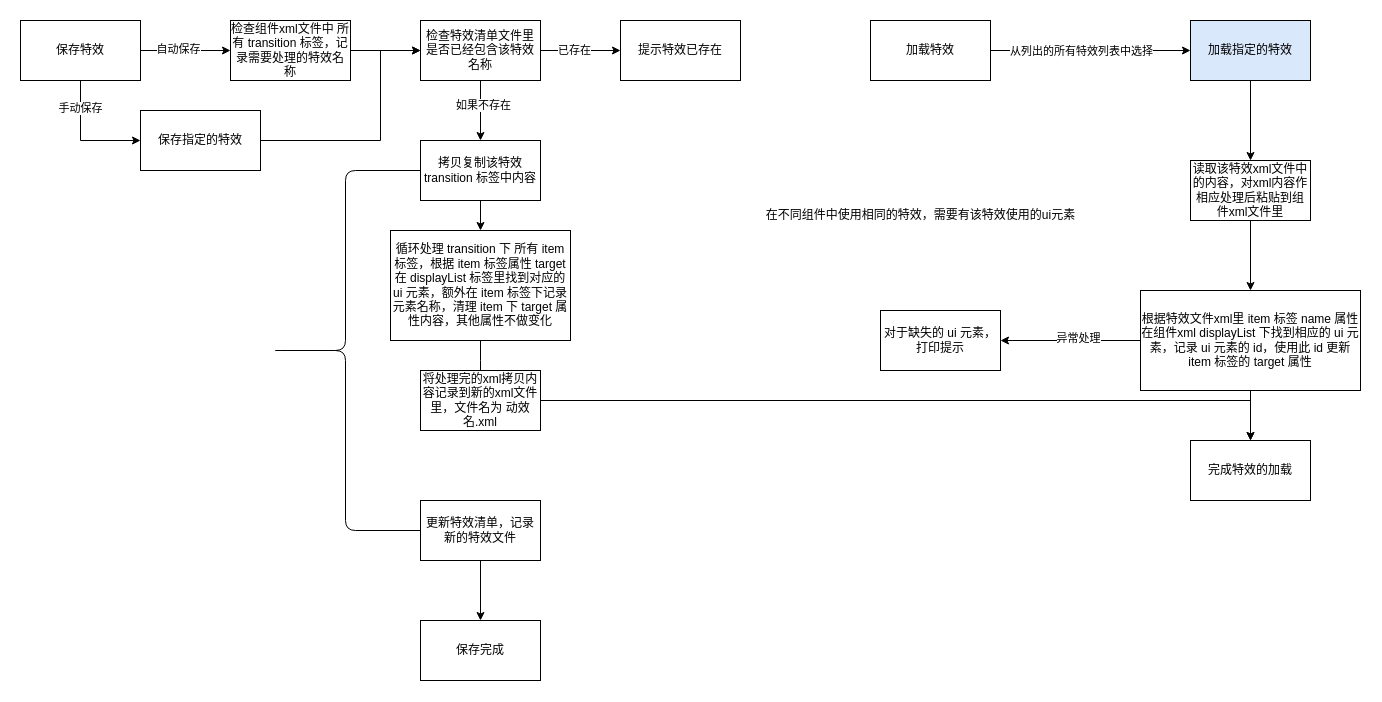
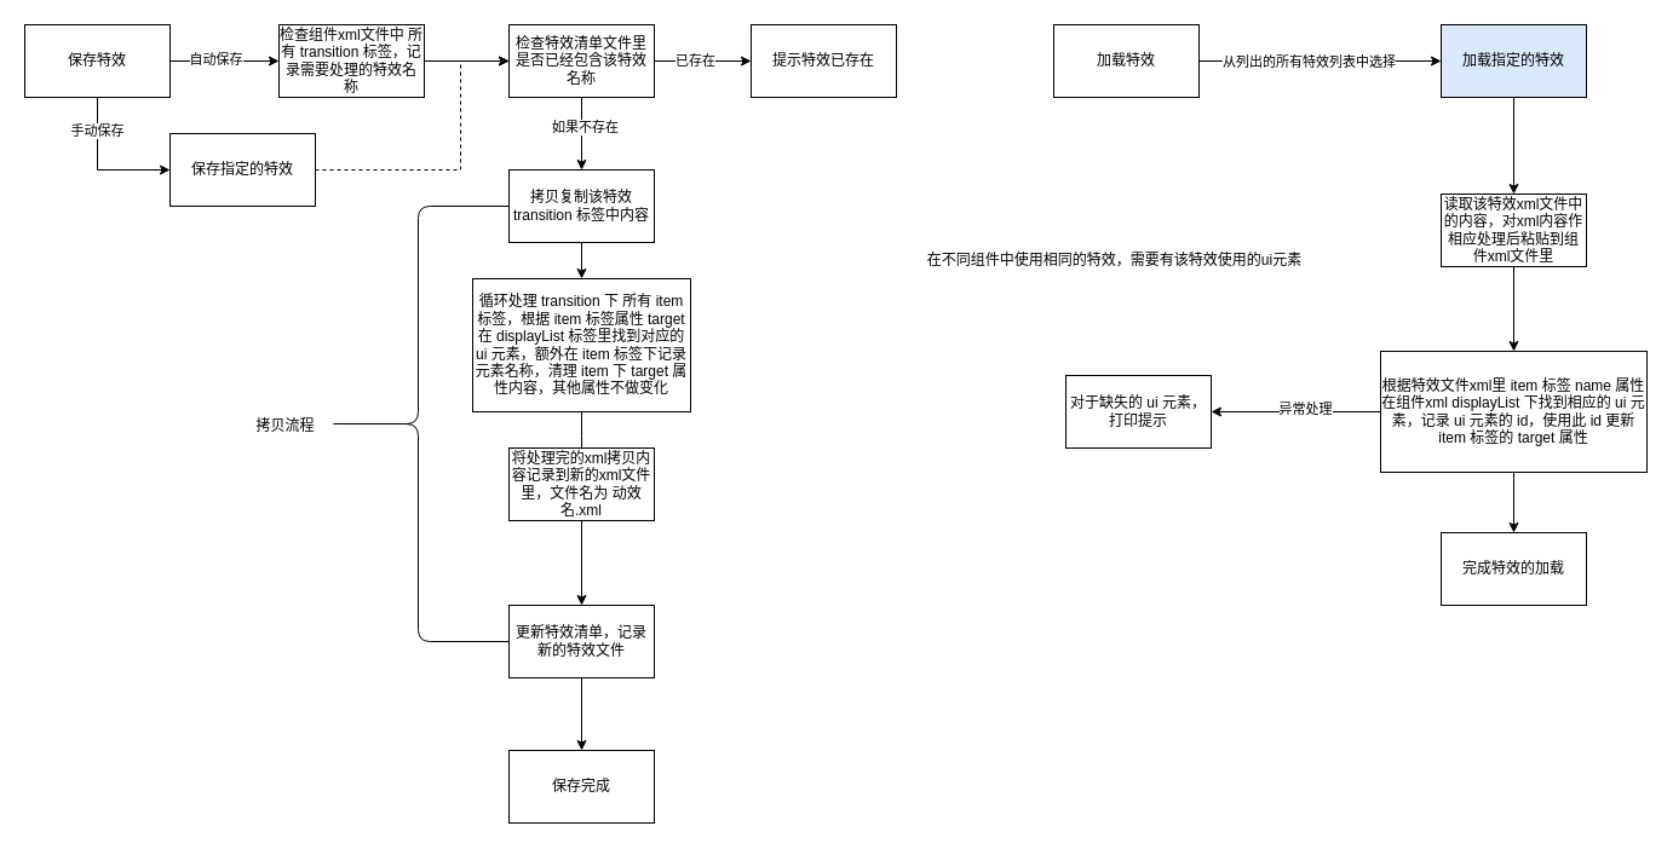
  <mxCell id="0" />
  <mxCell id="1" parent="0" />
  <mxCell id="2" style="edgeStyle=orthogonalEdgeStyle;rounded=0;orthogonalLoop=1;jettySize=auto;html=1;" edge="1" parent="1" source="6" target="13"><mxGeometry relative="1" as="geometry" /></mxCell>
  <mxCell id="3" value="自动保存" style="edgeLabel;html=1;align=center;verticalAlign=middle;resizable=0;points=[];" vertex="1" connectable="0" parent="2"><mxGeometry x="-0.178" y="2" relative="1" as="geometry"><mxPoint as="offset" /></mxGeometry></mxCell>
  <mxCell id="4" value="" style="edgeStyle=orthogonalEdgeStyle;rounded=0;orthogonalLoop=1;jettySize=auto;html=1;" edge="1" parent="1" source="6" target="27"><mxGeometry relative="1" as="geometry"><Array as="points"><mxPoint x="80" y="140" /></Array></mxGeometry></mxCell>
  <mxCell id="5" value="手动保存" style="edgeLabel;html=1;align=center;verticalAlign=middle;resizable=0;points=[];" vertex="1" connectable="0" parent="4"><mxGeometry x="-0.544" y="-1" relative="1" as="geometry"><mxPoint as="offset" /></mxGeometry></mxCell>
  <mxCell id="6" value="保存特效" style="rounded=0;whiteSpace=wrap;html=1;" vertex="1" parent="1"><mxGeometry x="20" y="20" width="120" height="60" as="geometry" /></mxCell>
  <mxCell id="7" style="edgeStyle=orthogonalEdgeStyle;rounded=0;orthogonalLoop=1;jettySize=auto;html=1;" edge="1" parent="1" source="11" target="15"><mxGeometry relative="1" as="geometry"><mxPoint x="480" y="160" as="targetPoint" /></mxGeometry></mxCell>
  <mxCell id="8" value="如果不存在" style="edgeLabel;html=1;align=center;verticalAlign=middle;resizable=0;points=[];" vertex="1" connectable="0" parent="7"><mxGeometry x="-0.209" y="2" relative="1" as="geometry"><mxPoint as="offset" /></mxGeometry></mxCell>
  <mxCell id="9" value="" style="edgeStyle=orthogonalEdgeStyle;rounded=0;orthogonalLoop=1;jettySize=auto;html=1;" edge="1" parent="1" source="11" target="28"><mxGeometry relative="1" as="geometry" /></mxCell>
  <mxCell id="10" value="已存在" style="edgeLabel;html=1;align=center;verticalAlign=middle;resizable=0;points=[];" vertex="1" connectable="0" parent="9"><mxGeometry x="-0.182" y="1" relative="1" as="geometry"><mxPoint as="offset" /></mxGeometry></mxCell>
  <mxCell id="11" value="检查特效清单文件里是否已经包含该特效名称" style="rounded=0;whiteSpace=wrap;html=1;" vertex="1" parent="1"><mxGeometry x="420" y="20" width="120" height="60" as="geometry" /></mxCell>
  <mxCell id="12" style="edgeStyle=orthogonalEdgeStyle;rounded=0;orthogonalLoop=1;jettySize=auto;html=1;" edge="1" parent="1" source="13" target="11"><mxGeometry relative="1" as="geometry" /></mxCell>
  <mxCell id="13" value="检查组件xml文件中 所有 transition 标签，记录需要处理的特效名称" style="whiteSpace=wrap;html=1;" vertex="1" parent="1"><mxGeometry x="230" y="20" width="120" height="60" as="geometry" /></mxCell>
  <mxCell id="14" value="" style="edgeStyle=orthogonalEdgeStyle;rounded=0;orthogonalLoop=1;jettySize=auto;html=1;" edge="1" parent="1" source="15" target="17"><mxGeometry relative="1" as="geometry" /></mxCell>
  <mxCell id="15" value="拷贝复制该特效 transition 标签中内容" style="rounded=0;whiteSpace=wrap;html=1;" vertex="1" parent="1"><mxGeometry x="420" y="140" width="120" height="60" as="geometry" /></mxCell>
  <mxCell id="16" value="" style="edgeStyle=orthogonalEdgeStyle;rounded=0;orthogonalLoop=1;jettySize=auto;html=1;" edge="1" parent="1" source="17"><mxGeometry relative="1" as="geometry"><mxPoint x="480" y="380" as="targetPoint" /></mxGeometry></mxCell>
  <mxCell id="17" value="循环处理 transition 下 所有 item 标签，根据 item 标签属性 target 在 displayList 标签里找到对应的 ui 元素，额外在 item 标签下记录元素名称，清理 item 下 target 属性内容，其他属性不做变化" style="rounded=0;whiteSpace=wrap;html=1;" vertex="1" parent="1"><mxGeometry x="390" y="230" width="180" height="110" as="geometry" /></mxCell>
- <mxCell id="18" value="" style="edgeStyle=orthogonalEdgeStyle;rounded=0;orthogonalLoop=1;jettySize=auto;html=1;" edge="1" parent="1" source="19" target="40"><mxGeometry relative="1" as="geometry" /></mxCell>
+ <mxCell id="18" value="" style="edgeStyle=orthogonalEdgeStyle;rounded=0;orthogonalLoop=1;jettySize=auto;html=1;" edge="1" parent="1" source="19" target="24"><mxGeometry relative="1" as="geometry" /></mxCell>
  <mxCell id="19" value="将处理完的xml拷贝内容记录到新的xml文件里，文件名为 动效名.xml" style="whiteSpace=wrap;html=1;" vertex="1" parent="1"><mxGeometry x="420" y="370" width="120" height="60" as="geometry" /></mxCell>
  <mxCell id="20" value="" style="group" vertex="1" connectable="0" parent="1"><mxGeometry x="200" y="170" width="220" height="360" as="geometry" /></mxCell>
+ <mxCell id="21" value="拷贝流程" style="text;html=1;align=center;verticalAlign=middle;resizable=0;points=[];autosize=1;strokeColor=none;fillColor=none;" vertex="1" parent="20"><mxGeometry y="167.143" width="70" height="30" as="geometry" /></mxCell>
  <mxCell id="22" value="" style="shape=curlyBracket;whiteSpace=wrap;html=1;rounded=1;labelPosition=left;verticalLabelPosition=middle;align=right;verticalAlign=middle;" vertex="1" parent="20"><mxGeometry x="70" width="150" height="360" as="geometry" /></mxCell>
  <mxCell id="23" value="" style="edgeStyle=orthogonalEdgeStyle;rounded=0;orthogonalLoop=1;jettySize=auto;html=1;" edge="1" parent="1" source="24" target="25"><mxGeometry relative="1" as="geometry" /></mxCell>
  <mxCell id="24" value="更新特效清单，记录新的特效文件" style="whiteSpace=wrap;html=1;" vertex="1" parent="1"><mxGeometry x="420" y="500" width="120" height="60" as="geometry" /></mxCell>
  <mxCell id="25" value="保存完成" style="whiteSpace=wrap;html=1;" vertex="1" parent="1"><mxGeometry x="420" y="620" width="120" height="60" as="geometry" /></mxCell>
- <mxCell id="26" style="edgeStyle=orthogonalEdgeStyle;rounded=0;orthogonalLoop=1;jettySize=auto;html=1;entryX=0;entryY=0.5;entryDx=0;entryDy=0;" edge="1" parent="1" source="27" target="11"><mxGeometry relative="1" as="geometry"><Array as="points"><mxPoint x="380" y="140" /><mxPoint x="380" y="50" /></Array></mxGeometry></mxCell>
+ <mxCell id="26" style="edgeStyle=orthogonalEdgeStyle;rounded=0;orthogonalLoop=1;jettySize=auto;html=1;entryX=0;entryY=0.5;entryDx=0;entryDy=0;dashed=1;" edge="1" parent="1" source="27" target="11"><mxGeometry relative="1" as="geometry"><Array as="points"><mxPoint x="380" y="140" /><mxPoint x="380" y="50" /></Array></mxGeometry></mxCell>
  <mxCell id="27" value="保存指定的特效" style="rounded=0;whiteSpace=wrap;html=1;" vertex="1" parent="1"><mxGeometry x="140" y="110" width="120" height="60" as="geometry" /></mxCell>
  <mxCell id="28" value="提示特效已存在" style="rounded=0;whiteSpace=wrap;html=1;" vertex="1" parent="1"><mxGeometry x="620" y="20" width="120" height="60" as="geometry" /></mxCell>
  <mxCell id="29" value="" style="edgeStyle=orthogonalEdgeStyle;rounded=0;orthogonalLoop=1;jettySize=auto;html=1;" edge="1" parent="1" source="31" target="32"><mxGeometry relative="1" as="geometry" /></mxCell>
  <mxCell id="30" value="从列出的所有特效列表中选择" style="edgeLabel;html=1;align=center;verticalAlign=middle;resizable=0;points=[];" vertex="1" connectable="0" parent="29"><mxGeometry x="-0.231" y="1" relative="1" as="geometry"><mxPoint x="13" y="1" as="offset" /></mxGeometry></mxCell>
  <mxCell id="31" value="加载特效" style="whiteSpace=wrap;html=1;" vertex="1" parent="1"><mxGeometry x="870" y="20" width="120" height="60" as="geometry" /></mxCell>
  <mxCell id="32" value="加载指定的特效" style="whiteSpace=wrap;html=1;fillColor=#dae8fc;" vertex="1" parent="1"><mxGeometry x="1190" y="20" width="120" height="60" as="geometry" /></mxCell>
  <mxCell id="33" value="" style="edgeStyle=orthogonalEdgeStyle;rounded=0;orthogonalLoop=1;jettySize=auto;html=1;" edge="1" parent="1" source="32" target="35"><mxGeometry relative="1" as="geometry"><mxPoint x="1250" y="200" as="sourcePoint" /></mxGeometry></mxCell>
  <mxCell id="34" value="" style="edgeStyle=orthogonalEdgeStyle;rounded=0;orthogonalLoop=1;jettySize=auto;html=1;" edge="1" parent="1" source="35" target="39"><mxGeometry relative="1" as="geometry" /></mxCell>
  <mxCell id="35" value="读取该特效xml文件中的内容，对xml内容作相应处理后粘贴到组件xml文件里" style="whiteSpace=wrap;html=1;" vertex="1" parent="1"><mxGeometry x="1190" y="160" width="120" height="60" as="geometry" /></mxCell>
  <mxCell id="36" style="edgeStyle=orthogonalEdgeStyle;rounded=0;orthogonalLoop=1;jettySize=auto;html=1;" edge="1" parent="1" source="39" target="40"><mxGeometry relative="1" as="geometry" /></mxCell>
  <mxCell id="37" style="edgeStyle=orthogonalEdgeStyle;rounded=0;orthogonalLoop=1;jettySize=auto;html=1;" edge="1" parent="1" source="39" target="41"><mxGeometry relative="1" as="geometry" /></mxCell>
  <mxCell id="38" value="异常处理" style="edgeLabel;html=1;align=center;verticalAlign=middle;resizable=0;points=[];" vertex="1" connectable="0" parent="37"><mxGeometry x="-0.311" y="2" relative="1" as="geometry"><mxPoint x="-15" y="-5" as="offset" /></mxGeometry></mxCell>
  <mxCell id="39" value="根据特效文件xml里 item 标签 name 属性在组件xml displayList 下找到相应的 ui 元素，记录 ui 元素的 id，使用此 id 更新 item 标签的 target 属性" style="whiteSpace=wrap;html=1;" vertex="1" parent="1"><mxGeometry x="1140" y="290" width="220" height="100" as="geometry" /></mxCell>
  <mxCell id="40" value="完成特效的加载" style="whiteSpace=wrap;html=1;" vertex="1" parent="1"><mxGeometry x="1190" y="440" width="120" height="60" as="geometry" /></mxCell>
  <mxCell id="41" value="对于缺失的 ui 元素，打印提示" style="whiteSpace=wrap;html=1;" vertex="1" parent="1"><mxGeometry x="880" y="310" width="120" height="60" as="geometry" /></mxCell>
  <mxCell id="42" value="在不同组件中使用相同的特效，需要有该特效使用的ui元素" style="text;html=1;align=center;verticalAlign=middle;resizable=0;points=[];autosize=1;strokeColor=none;fillColor=none;" vertex="1" parent="1"><mxGeometry x="755" y="200" width="330" height="30" as="geometry" /></mxCell>
